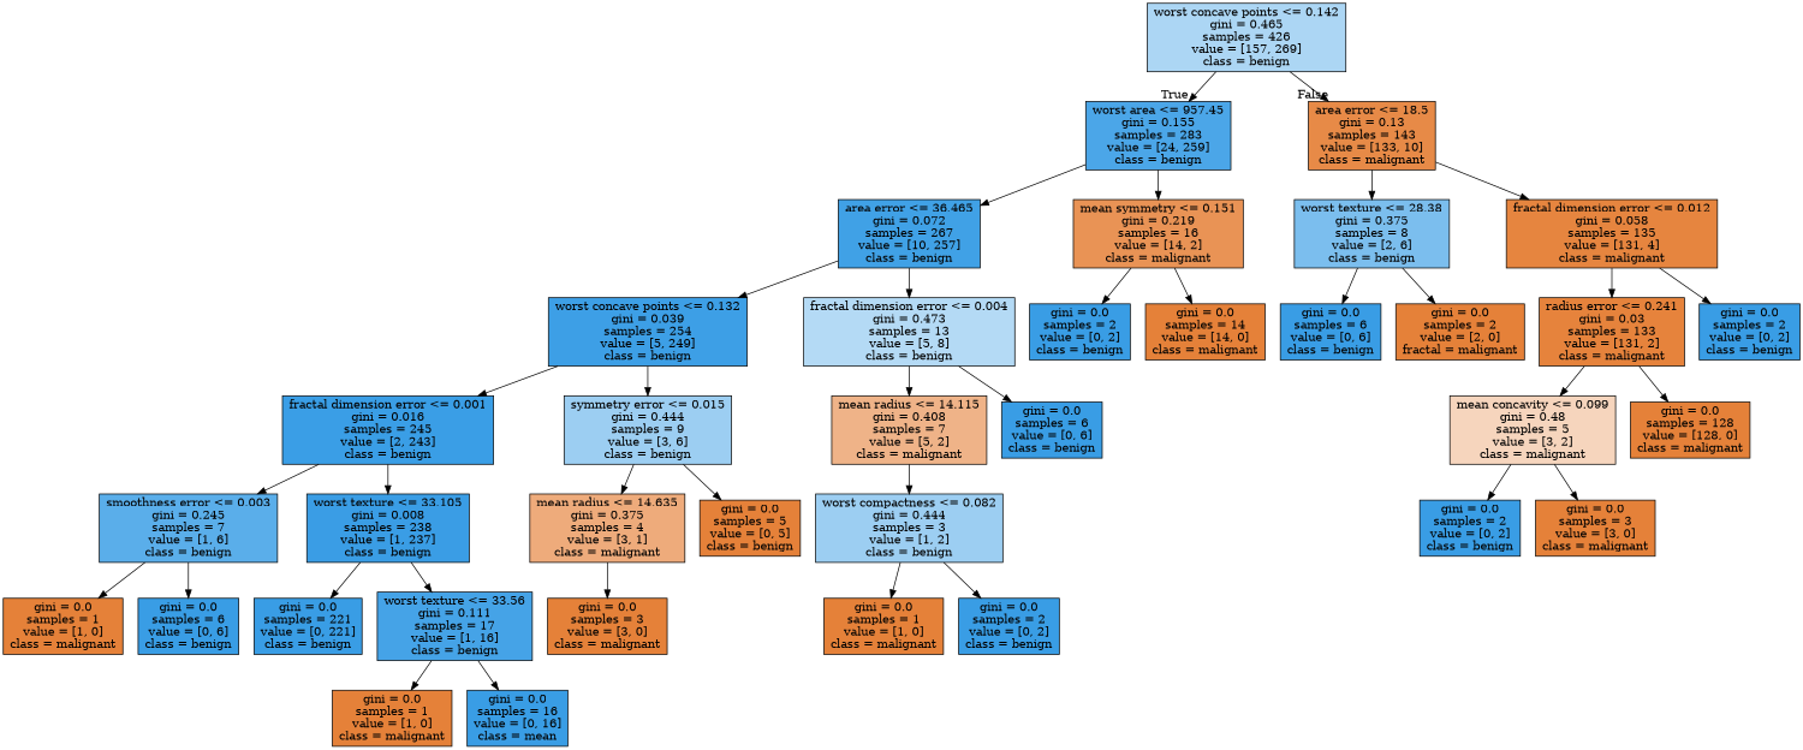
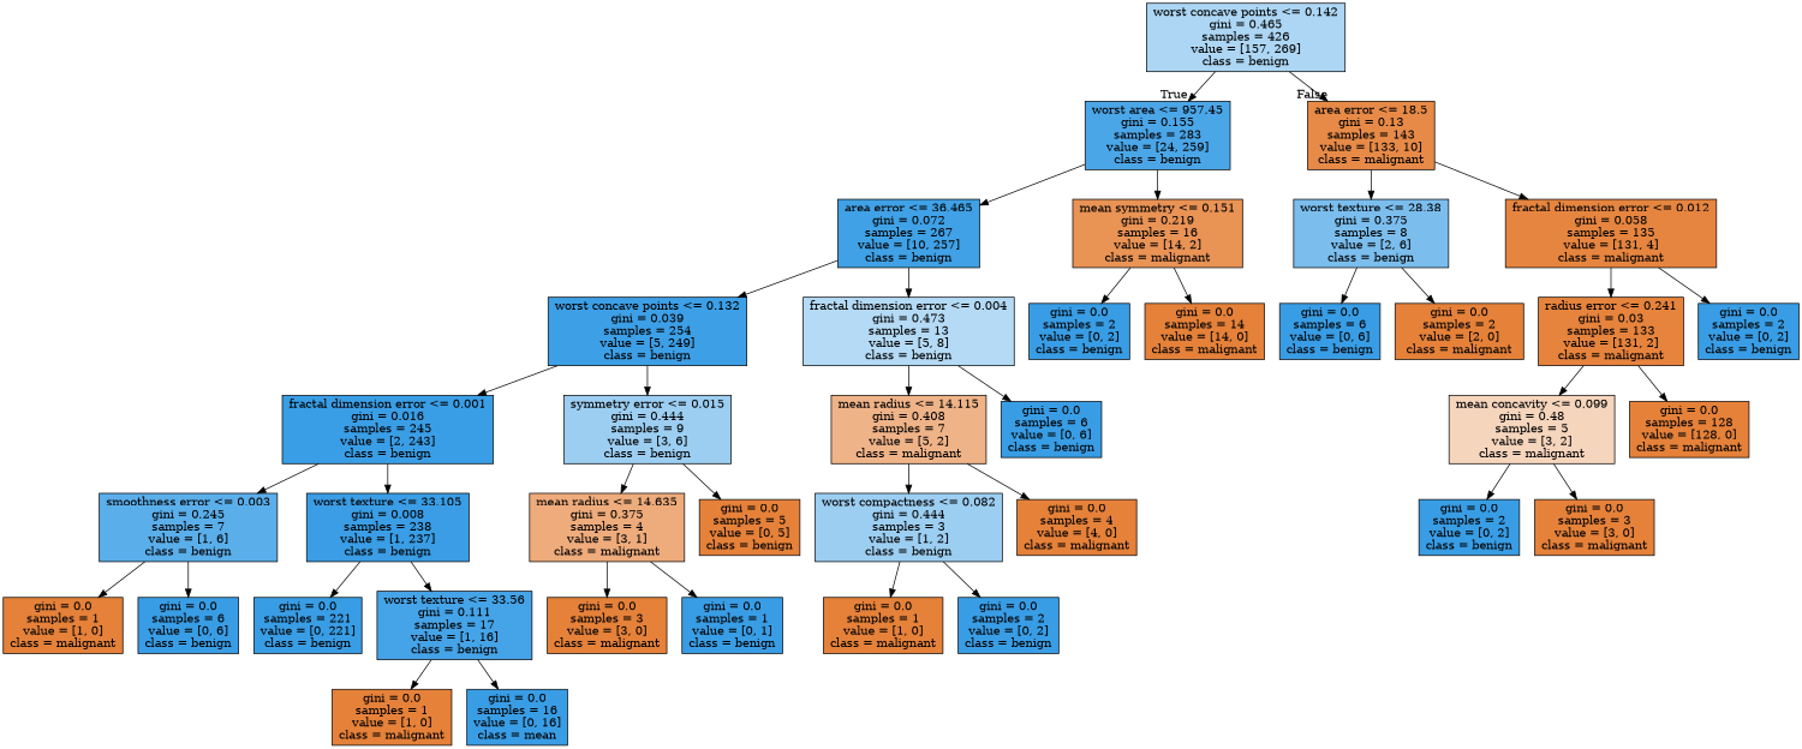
  digraph {
    node [color=black fillcolor="#399de5ff" shape=box style=filled]
    n1 [fillcolor="#399de56a" label="worst concave points <= 0.142\ngini = 0.465\nsamples = 426\nvalue = [157, 269]\nclass = benign"]
    n2 [fillcolor="#399de5e7" label="worst area <= 957.45\ngini = 0.155\nsamples = 283\nvalue = [24, 259]\nclass = benign"]
    n3 [fillcolor="#e58139ec" label="area error <= 18.5\ngini = 0.13\nsamples = 143\nvalue = [133, 10]\nclass = malignant"]
    n4 [fillcolor="#399de5f5" label="area error <= 36.465\ngini = 0.072\nsamples = 267\nvalue = [10, 257]\nclass = benign"]
    n5 [fillcolor="#e58139db" label="mean symmetry <= 0.151\ngini = 0.219\nsamples = 16\nvalue = [14, 2]\nclass = malignant"]
    n6 [fillcolor="#399de5aa" label="worst texture <= 28.38\ngini = 0.375\nsamples = 8\nvalue = [2, 6]\nclass = benign"]
    n7 [fillcolor="#e58139f7" label="fractal dimension error <= 0.012\ngini = 0.058\nsamples = 135\nvalue = [131, 4]\nclass = malignant"]
    n8 [fillcolor="#399de5fa" label="worst concave points <= 0.132\ngini = 0.039\nsamples = 254\nvalue = [5, 249]\nclass = benign"]
    n9 [fillcolor="#399de560" label="fractal dimension error <= 0.004\ngini = 0.473\nsamples = 13\nvalue = [5, 8]\nclass = benign"]
    n10 [label="gini = 0.0\nsamples = 2\nvalue = [0, 2]\nclass = benign"]
    n11 [fillcolor="#e58139ff" label="gini = 0.0\nsamples = 14\nvalue = [14, 0]\nclass = malignant"]
    n12 [fillcolor="#399de5fd" label="fractal dimension error <= 0.001\ngini = 0.016\nsamples = 245\nvalue = [2, 243]\nclass = benign"]
    n13 [fillcolor="#399de57f" label="symmetry error <= 0.015\ngini = 0.444\nsamples = 9\nvalue = [3, 6]\nclass = benign"]
    n14 [fillcolor="#e5813999" label="mean radius <= 14.115\ngini = 0.408\nsamples = 7\nvalue = [5, 2]\nclass = malignant"]
    n15 [label="gini = 0.0\nsamples = 6\nvalue = [0, 6]\nclass = benign"]
    n16 [fillcolor="#399de5d4" label="smoothness error <= 0.003\ngini = 0.245\nsamples = 7\nvalue = [1, 6]\nclass = benign"]
    n17 [fillcolor="#399de5fe" label="worst texture <= 33.105\ngini = 0.008\nsamples = 238\nvalue = [1, 237]\nclass = benign"]
    n18 [fillcolor="#e58139aa" label="mean radius <= 14.635\ngini = 0.375\nsamples = 4\nvalue = [3, 1]\nclass = malignant"]
    n19 [fillcolor="#e58139ff" label="gini = 0.0\nsamples = 5\nvalue = [0, 5]\nclass = benign"]
    n20 [fillcolor="#e58139ff" label="gini = 0.0\nsamples = 1\nvalue = [1, 0]\nclass = malignant"]
    n21 [label="gini = 0.0\nsamples = 6\nvalue = [0, 6]\nclass = benign"]
    n22 [label="gini = 0.0\nsamples = 221\nvalue = [0, 221]\nclass = benign"]
    n23 [fillcolor="#399de5ef" label="worst texture <= 33.56\ngini = 0.111\nsamples = 17\nvalue = [1, 16]\nclass = benign"]
    n24 [fillcolor="#e58139ff" label="gini = 0.0\nsamples = 1\nvalue = [1, 0]\nclass = malignant"]
    n25 [label="gini = 0.0\nsamples = 16\nvalue = [0, 16]\nclass = mean"]
    n26 [fillcolor="#e58139ff" label="gini = 0.0\nsamples = 3\nvalue = [3, 0]\nclass = malignant"]
+   n27 [label="gini = 0.0\nsamples = 1\nvalue = [0, 1]\nclass = benign"]
    n28 [fillcolor="#399de57f" label="worst compactness <= 0.082\ngini = 0.444\nsamples = 3\nvalue = [1, 2]\nclass = benign"]
+   n29 [fillcolor="#e58139ff" label="gini = 0.0\nsamples = 4\nvalue = [4, 0]\nclass = malignant"]
    n30 [fillcolor="#e58139ff" label="gini = 0.0\nsamples = 1\nvalue = [1, 0]\nclass = malignant"]
    n31 [label="gini = 0.0\nsamples = 2\nvalue = [0, 2]\nclass = benign"]
    n32 [label="gini = 0.0\nsamples = 6\nvalue = [0, 6]\nclass = benign"]
-   n33 [fillcolor="#e58139ff" label="gini = 0.0\nsamples = 2\nvalue = [2, 0]\nfractal = malignant"]
+   n33 [fillcolor="#e58139ff" label="gini = 0.0\nsamples = 2\nvalue = [2, 0]\nclass = malignant"]
    n34 [fillcolor="#e58139fb" label="radius error <= 0.241\ngini = 0.03\nsamples = 133\nvalue = [131, 2]\nclass = malignant"]
    n35 [label="gini = 0.0\nsamples = 2\nvalue = [0, 2]\nclass = benign"]
    n36 [fillcolor="#e5813955" label="mean concavity <= 0.099\ngini = 0.48\nsamples = 5\nvalue = [3, 2]\nclass = malignant"]
    n37 [fillcolor="#e58139ff" label="gini = 0.0\nsamples = 128\nvalue = [128, 0]\nclass = malignant"]
    n38 [label="gini = 0.0\nsamples = 2\nvalue = [0, 2]\nclass = benign"]
    n39 [fillcolor="#e58139ff" label="gini = 0.0\nsamples = 3\nvalue = [3, 0]\nclass = malignant"]
    n1 -> n2 [headlabel=True labelangle=45 labeldistance=2.5]
    n1 -> n3 [headlabel=False labelangle=-45 labeldistance=2.5]
    n2 -> n4
    n2 -> n5
    n3 -> n6
    n3 -> n7
    n4 -> n8
    n4 -> n9
    n5 -> n10
    n5 -> n11
    n6 -> n32
    n6 -> n33
    n7 -> n34
    n7 -> n35
    n8 -> n12
    n8 -> n13
    n9 -> n14
    n9 -> n15
    n12 -> n16
    n12 -> n17
    n13 -> n18
    n13 -> n19
    n14 -> n28
+   n14 -> n29
    n16 -> n20
    n16 -> n21
    n17 -> n22
    n17 -> n23
    n18 -> n26
+   n18 -> n27
    n23 -> n24
    n23 -> n25
    n28 -> n30
    n28 -> n31
    n34 -> n36
    n34 -> n37
    n36 -> n38
    n36 -> n39
  }
